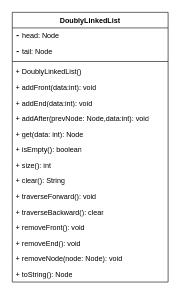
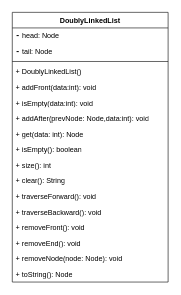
  <mxCell id="0" />
  <mxCell id="1" parent="0" />
  <mxCell id="2" value="DoublyLinkedList" style="swimlane;fontStyle=1;align=center;verticalAlign=top;childLayout=stackLayout;horizontal=1;startSize=26;horizontalStack=0;resizeParent=1;resizeParentMax=0;resizeLast=0;collapsible=1;marginBottom=0;whiteSpace=wrap;html=1;" parent="1" vertex="1"><mxGeometry x="20" y="20" width="260" height="450" as="geometry" /></mxCell>
  <mxCell id="3" value="&lt;font face=&quot;monospace&quot;&gt;&lt;b&gt;-&lt;/b&gt;&lt;/font&gt; head: Node" style="text;strokeColor=none;fillColor=none;align=left;verticalAlign=top;spacingLeft=4;spacingRight=4;overflow=hidden;rotatable=0;points=[[0,0.5],[1,0.5]];portConstraint=eastwest;whiteSpace=wrap;html=1;" parent="2" vertex="1"><mxGeometry y="26" width="260" height="26" as="geometry" /></mxCell>
  <mxCell id="4" value="&lt;font face=&quot;monospace&quot;&gt;&lt;b&gt;-&lt;/b&gt;&lt;/font&gt; tail: Node" style="text;strokeColor=none;fillColor=none;align=left;verticalAlign=top;spacingLeft=4;spacingRight=4;overflow=hidden;rotatable=0;points=[[0,0.5],[1,0.5]];portConstraint=eastwest;whiteSpace=wrap;html=1;" parent="2" vertex="1"><mxGeometry y="52" width="260" height="26" as="geometry" /></mxCell>
  <mxCell id="5" value="" style="line;strokeWidth=1;fillColor=none;align=left;verticalAlign=middle;spacingTop=-1;spacingLeft=3;spacingRight=3;rotatable=0;labelPosition=right;points=[];portConstraint=eastwest;strokeColor=inherit;" parent="2" vertex="1"><mxGeometry y="78" width="260" height="8" as="geometry" /></mxCell>
  <mxCell id="6" value="+ DoublyLinkedList()" style="text;strokeColor=none;fillColor=none;align=left;verticalAlign=top;spacingLeft=4;spacingRight=4;overflow=hidden;rotatable=0;points=[[0,0.5],[1,0.5]];portConstraint=eastwest;whiteSpace=wrap;html=1;" parent="2" vertex="1"><mxGeometry y="86" width="260" height="26" as="geometry" /></mxCell>
  <mxCell id="7" value="+ addFront(data:int): void" style="text;strokeColor=none;fillColor=none;align=left;verticalAlign=top;spacingLeft=4;spacingRight=4;overflow=hidden;rotatable=0;points=[[0,0.5],[1,0.5]];portConstraint=eastwest;whiteSpace=wrap;html=1;" parent="2" vertex="1"><mxGeometry y="112" width="260" height="26" as="geometry" /></mxCell>
- <mxCell id="8" value="+ addEnd(data:int): void" style="text;strokeColor=none;fillColor=none;align=left;verticalAlign=top;spacingLeft=4;spacingRight=4;overflow=hidden;rotatable=0;points=[[0,0.5],[1,0.5]];portConstraint=eastwest;whiteSpace=wrap;html=1;" parent="2" vertex="1"><mxGeometry y="138" width="260" height="26" as="geometry" /></mxCell>
+ <mxCell id="8" value="+ isEmpty(data:int): void" style="text;strokeColor=none;fillColor=none;align=left;verticalAlign=top;spacingLeft=4;spacingRight=4;overflow=hidden;rotatable=0;points=[[0,0.5],[1,0.5]];portConstraint=eastwest;whiteSpace=wrap;html=1;" parent="2" vertex="1"><mxGeometry y="138" width="260" height="26" as="geometry" /></mxCell>
  <mxCell id="9" value="+ addAfter(prevNode: Node,data:int): void" style="text;strokeColor=none;fillColor=none;align=left;verticalAlign=top;spacingLeft=4;spacingRight=4;overflow=hidden;rotatable=0;points=[[0,0.5],[1,0.5]];portConstraint=eastwest;whiteSpace=wrap;html=1;" parent="2" vertex="1"><mxGeometry y="164" width="260" height="26" as="geometry" /></mxCell>
  <mxCell id="10" value="+ get(data: int): Node" style="text;strokeColor=none;fillColor=none;align=left;verticalAlign=top;spacingLeft=4;spacingRight=4;overflow=hidden;rotatable=0;points=[[0,0.5],[1,0.5]];portConstraint=eastwest;whiteSpace=wrap;html=1;" parent="2" vertex="1"><mxGeometry y="190" width="260" height="26" as="geometry" /></mxCell>
  <mxCell id="11" value="+ isEmpty(): boolean" style="text;strokeColor=none;fillColor=none;align=left;verticalAlign=top;spacingLeft=4;spacingRight=4;overflow=hidden;rotatable=0;points=[[0,0.5],[1,0.5]];portConstraint=eastwest;whiteSpace=wrap;html=1;" parent="2" vertex="1"><mxGeometry y="216" width="260" height="26" as="geometry" /></mxCell>
  <mxCell id="12" value="+ size(): int" style="text;strokeColor=none;fillColor=none;align=left;verticalAlign=top;spacingLeft=4;spacingRight=4;overflow=hidden;rotatable=0;points=[[0,0.5],[1,0.5]];portConstraint=eastwest;whiteSpace=wrap;html=1;" parent="2" vertex="1"><mxGeometry y="242" width="260" height="26" as="geometry" /></mxCell>
  <mxCell id="13" value="+ clear(): String" style="text;strokeColor=none;fillColor=none;align=left;verticalAlign=top;spacingLeft=4;spacingRight=4;overflow=hidden;rotatable=0;points=[[0,0.5],[1,0.5]];portConstraint=eastwest;whiteSpace=wrap;html=1;" parent="2" vertex="1"><mxGeometry y="268" width="260" height="26" as="geometry" /></mxCell>
  <mxCell id="14" value="+ traverseForward(): void" style="text;strokeColor=none;fillColor=none;align=left;verticalAlign=top;spacingLeft=4;spacingRight=4;overflow=hidden;rotatable=0;points=[[0,0.5],[1,0.5]];portConstraint=eastwest;whiteSpace=wrap;html=1;" parent="2" vertex="1"><mxGeometry y="294" width="260" height="26" as="geometry" /></mxCell>
- <mxCell id="15" value="+ traverseBackward(): clear" style="text;strokeColor=none;fillColor=none;align=left;verticalAlign=top;spacingLeft=4;spacingRight=4;overflow=hidden;rotatable=0;points=[[0,0.5],[1,0.5]];portConstraint=eastwest;whiteSpace=wrap;html=1;" parent="2" vertex="1"><mxGeometry y="320" width="260" height="26" as="geometry" /></mxCell>
+ <mxCell id="15" value="+ traverseBackward(): void" style="text;strokeColor=none;fillColor=none;align=left;verticalAlign=top;spacingLeft=4;spacingRight=4;overflow=hidden;rotatable=0;points=[[0,0.5],[1,0.5]];portConstraint=eastwest;whiteSpace=wrap;html=1;" parent="2" vertex="1"><mxGeometry y="320" width="260" height="26" as="geometry" /></mxCell>
  <mxCell id="16" value="+ removeFront(): void" style="text;strokeColor=none;fillColor=none;align=left;verticalAlign=top;spacingLeft=4;spacingRight=4;overflow=hidden;rotatable=0;points=[[0,0.5],[1,0.5]];portConstraint=eastwest;whiteSpace=wrap;html=1;" parent="2" vertex="1"><mxGeometry y="346" width="260" height="26" as="geometry" /></mxCell>
  <mxCell id="17" value="+ removeEnd(): void" style="text;strokeColor=none;fillColor=none;align=left;verticalAlign=top;spacingLeft=4;spacingRight=4;overflow=hidden;rotatable=0;points=[[0,0.5],[1,0.5]];portConstraint=eastwest;whiteSpace=wrap;html=1;" parent="2" vertex="1"><mxGeometry y="372" width="260" height="26" as="geometry" /></mxCell>
  <mxCell id="18" value="+ removeNode(node: Node): void" style="text;strokeColor=none;fillColor=none;align=left;verticalAlign=top;spacingLeft=4;spacingRight=4;overflow=hidden;rotatable=0;points=[[0,0.5],[1,0.5]];portConstraint=eastwest;whiteSpace=wrap;html=1;" parent="2" vertex="1"><mxGeometry y="398" width="260" height="26" as="geometry" /></mxCell>
  <mxCell id="19" value="+ toString(): Node" style="text;strokeColor=none;fillColor=none;align=left;verticalAlign=top;spacingLeft=4;spacingRight=4;overflow=hidden;rotatable=0;points=[[0,0.5],[1,0.5]];portConstraint=eastwest;whiteSpace=wrap;html=1;" parent="2" vertex="1"><mxGeometry y="424" width="260" height="26" as="geometry" /></mxCell>
